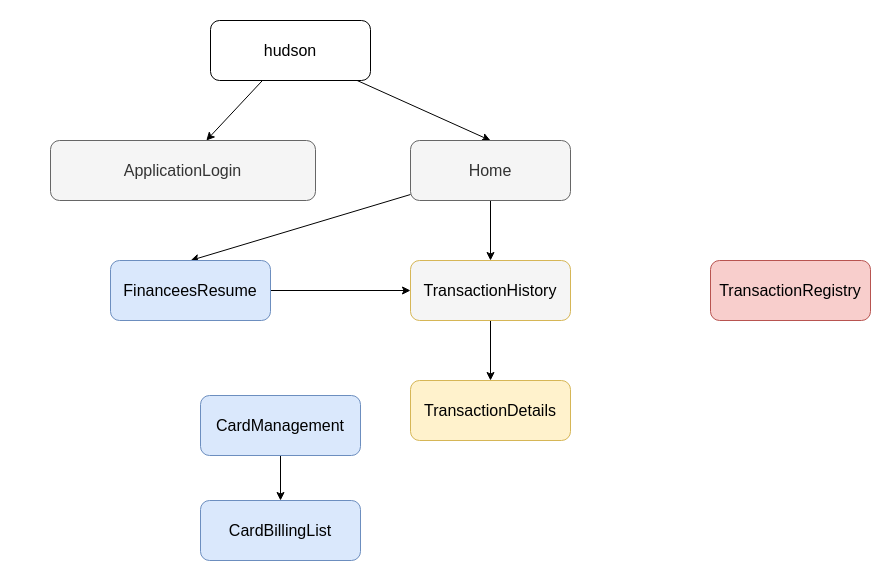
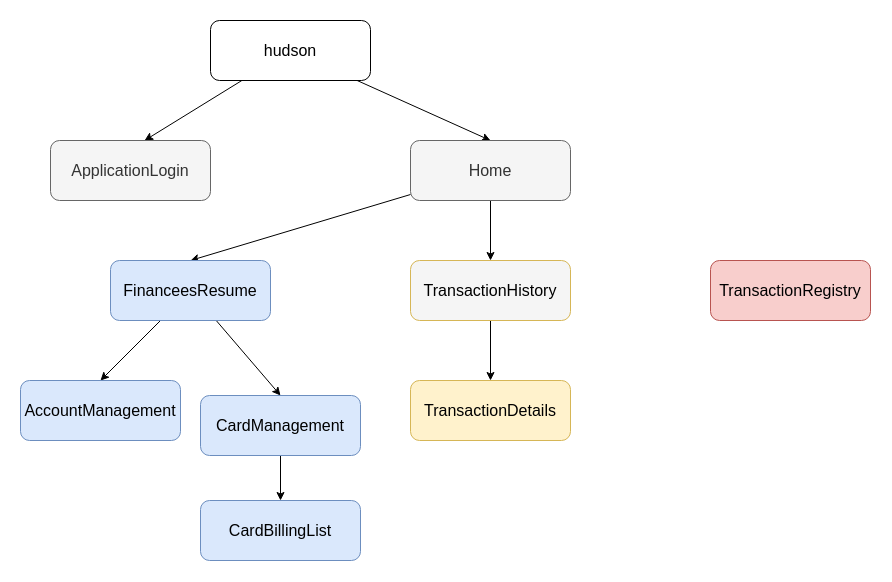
  <mxCell id="0" />
  <mxCell id="1" parent="0" />
  <mxCell id="2" style="rounded=0;orthogonalLoop=1;jettySize=auto;html=1;entryX=0.588;entryY=0;entryDx=0;entryDy=0;entryPerimeter=0;" edge="1" parent="1" source="4" target="5"><mxGeometry relative="1" as="geometry" /></mxCell>
  <mxCell id="3" style="rounded=0;orthogonalLoop=1;jettySize=auto;html=1;entryX=0.5;entryY=0;entryDx=0;entryDy=0;" edge="1" parent="1" source="4" target="8"><mxGeometry relative="1" as="geometry" /></mxCell>
  <mxCell id="4" value="hudson" style="rounded=1;whiteSpace=wrap;html=1;fontFamily=Helvetica;fontSize=16;" vertex="1" parent="1"><mxGeometry x="210" y="20" width="160" height="60" as="geometry" /></mxCell>
- <mxCell id="5" value="ApplicationLogin" style="rounded=1;whiteSpace=wrap;html=1;fontFamily=Helvetica;fontSize=16;fillColor=#f5f5f5;strokeColor=#666666;fontColor=#333333;" vertex="1" parent="1"><mxGeometry x="50" y="140" width="265" height="60" as="geometry" /></mxCell>
+ <mxCell id="5" value="ApplicationLogin" style="rounded=1;whiteSpace=wrap;html=1;fontFamily=Helvetica;fontSize=16;fillColor=#f5f5f5;strokeColor=#666666;fontColor=#333333;" vertex="1" parent="1"><mxGeometry x="50" y="140" width="160" height="60" as="geometry" /></mxCell>
  <mxCell id="6" style="rounded=0;orthogonalLoop=1;jettySize=auto;html=1;entryX=0.5;entryY=0;entryDx=0;entryDy=0;" edge="1" parent="1" source="8" target="11"><mxGeometry relative="1" as="geometry" /></mxCell>
  <mxCell id="7" style="rounded=0;orthogonalLoop=1;jettySize=auto;html=1;entryX=0.5;entryY=0;entryDx=0;entryDy=0;" edge="1" parent="1" source="8" target="13"><mxGeometry relative="1" as="geometry" /></mxCell>
  <mxCell id="8" value="Home" style="rounded=1;whiteSpace=wrap;html=1;fontFamily=Helvetica;fontSize=16;fillColor=#f5f5f5;strokeColor=#666666;fontColor=#333333;" vertex="1" parent="1"><mxGeometry x="410" y="140" width="160" height="60" as="geometry" /></mxCell>
- <mxCell id="10" style="rounded=0;orthogonalLoop=1;jettySize=auto;html=1;" edge="1" parent="1" source="11" target="13"><mxGeometry relative="1" as="geometry" /></mxCell>
+ <mxCell id="9" style="rounded=0;orthogonalLoop=1;jettySize=auto;html=1;entryX=0.5;entryY=0;entryDx=0;entryDy=0;" edge="1" parent="1" source="11" target="15"><mxGeometry relative="1" as="geometry" /></mxCell>
+ <mxCell id="10" style="rounded=0;orthogonalLoop=1;jettySize=auto;html=1;entryX=0.5;entryY=0;entryDx=0;entryDy=0;" edge="1" parent="1" source="11" target="17"><mxGeometry relative="1" as="geometry" /></mxCell>
  <mxCell id="11" value="FinanceesResume" style="rounded=1;whiteSpace=wrap;html=1;fontFamily=Helvetica;fontSize=16;fillColor=#dae8fc;strokeColor=#6c8ebf;" vertex="1" parent="1"><mxGeometry x="110" y="260" width="160" height="60" as="geometry" /></mxCell>
  <mxCell id="12" value="" style="edgeStyle=orthogonalEdgeStyle;rounded=0;orthogonalLoop=1;jettySize=auto;html=1;fillColor=#fff2cc;strokeColor=#000000;" edge="1" parent="1" source="13" target="18"><mxGeometry relative="1" as="geometry" /></mxCell>
  <mxCell id="13" value="TransactionHistory" style="rounded=1;whiteSpace=wrap;html=1;fontFamily=Helvetica;fontSize=16;fillColor=#f5f5f5;strokeColor=#d6b656;" vertex="1" parent="1"><mxGeometry x="410" y="260" width="160" height="60" as="geometry" /></mxCell>
  <mxCell id="14" value="TransactionRegistry" style="rounded=1;whiteSpace=wrap;html=1;fontFamily=Helvetica;fontSize=16;fillColor=#f8cecc;strokeColor=#b85450;" vertex="1" parent="1"><mxGeometry x="710" y="260" width="160" height="60" as="geometry" /></mxCell>
+ <mxCell id="15" value="AccountManagement" style="rounded=1;whiteSpace=wrap;html=1;fontFamily=Helvetica;fontSize=16;fillColor=#dae8fc;strokeColor=#6c8ebf;" vertex="1" parent="1"><mxGeometry x="20" y="380" width="160" height="60" as="geometry" /></mxCell>
  <mxCell id="16" value="" style="edgeStyle=orthogonalEdgeStyle;rounded=0;orthogonalLoop=1;jettySize=auto;html=1;fillColor=#dae8fc;strokeColor=#000000;" edge="1" parent="1" source="17" target="19"><mxGeometry relative="1" as="geometry" /></mxCell>
  <mxCell id="17" value="CardManagement" style="rounded=1;whiteSpace=wrap;html=1;fontFamily=Helvetica;fontSize=16;fillColor=#dae8fc;strokeColor=#6c8ebf;" vertex="1" parent="1"><mxGeometry x="200" y="395" width="160" height="60" as="geometry" /></mxCell>
  <mxCell id="18" value="TransactionDetails" style="whiteSpace=wrap;html=1;fontSize=16;rounded=1;fillColor=#fff2cc;strokeColor=#d6b656;" vertex="1" parent="1"><mxGeometry x="410" y="380" width="160" height="60" as="geometry" /></mxCell>
  <mxCell id="19" value="CardBillingList" style="whiteSpace=wrap;html=1;fontSize=16;rounded=1;fillColor=#dae8fc;strokeColor=#6c8ebf;" vertex="1" parent="1"><mxGeometry x="200" y="500" width="160" height="60" as="geometry" /></mxCell>
